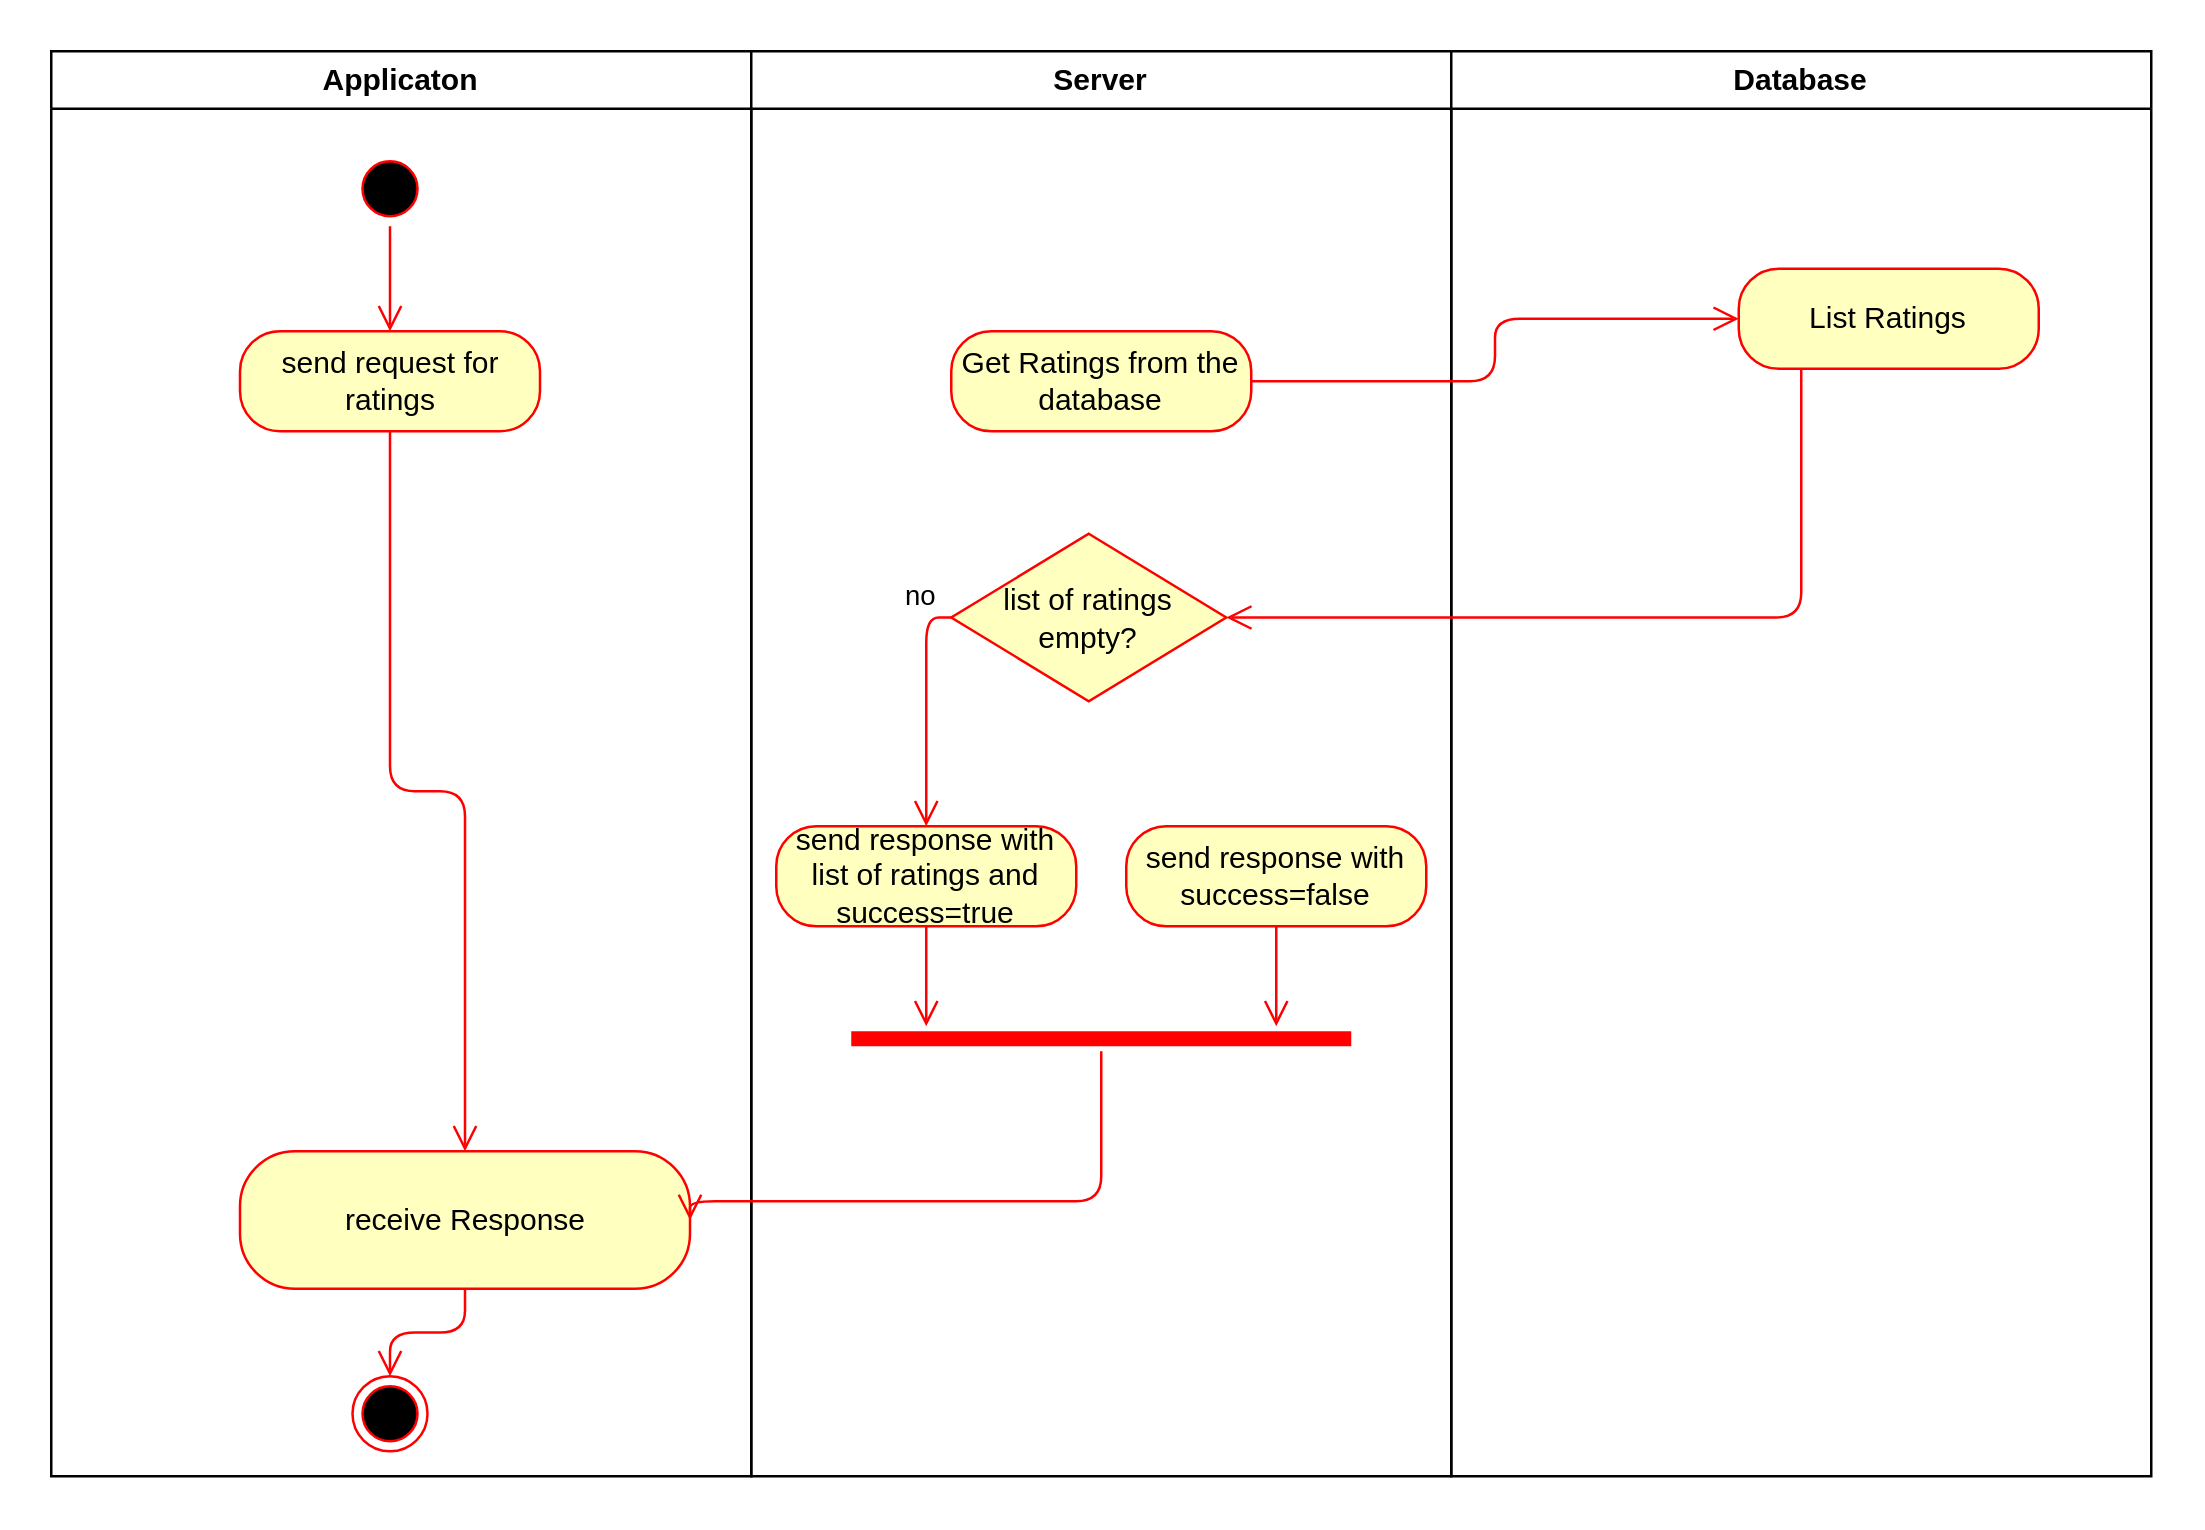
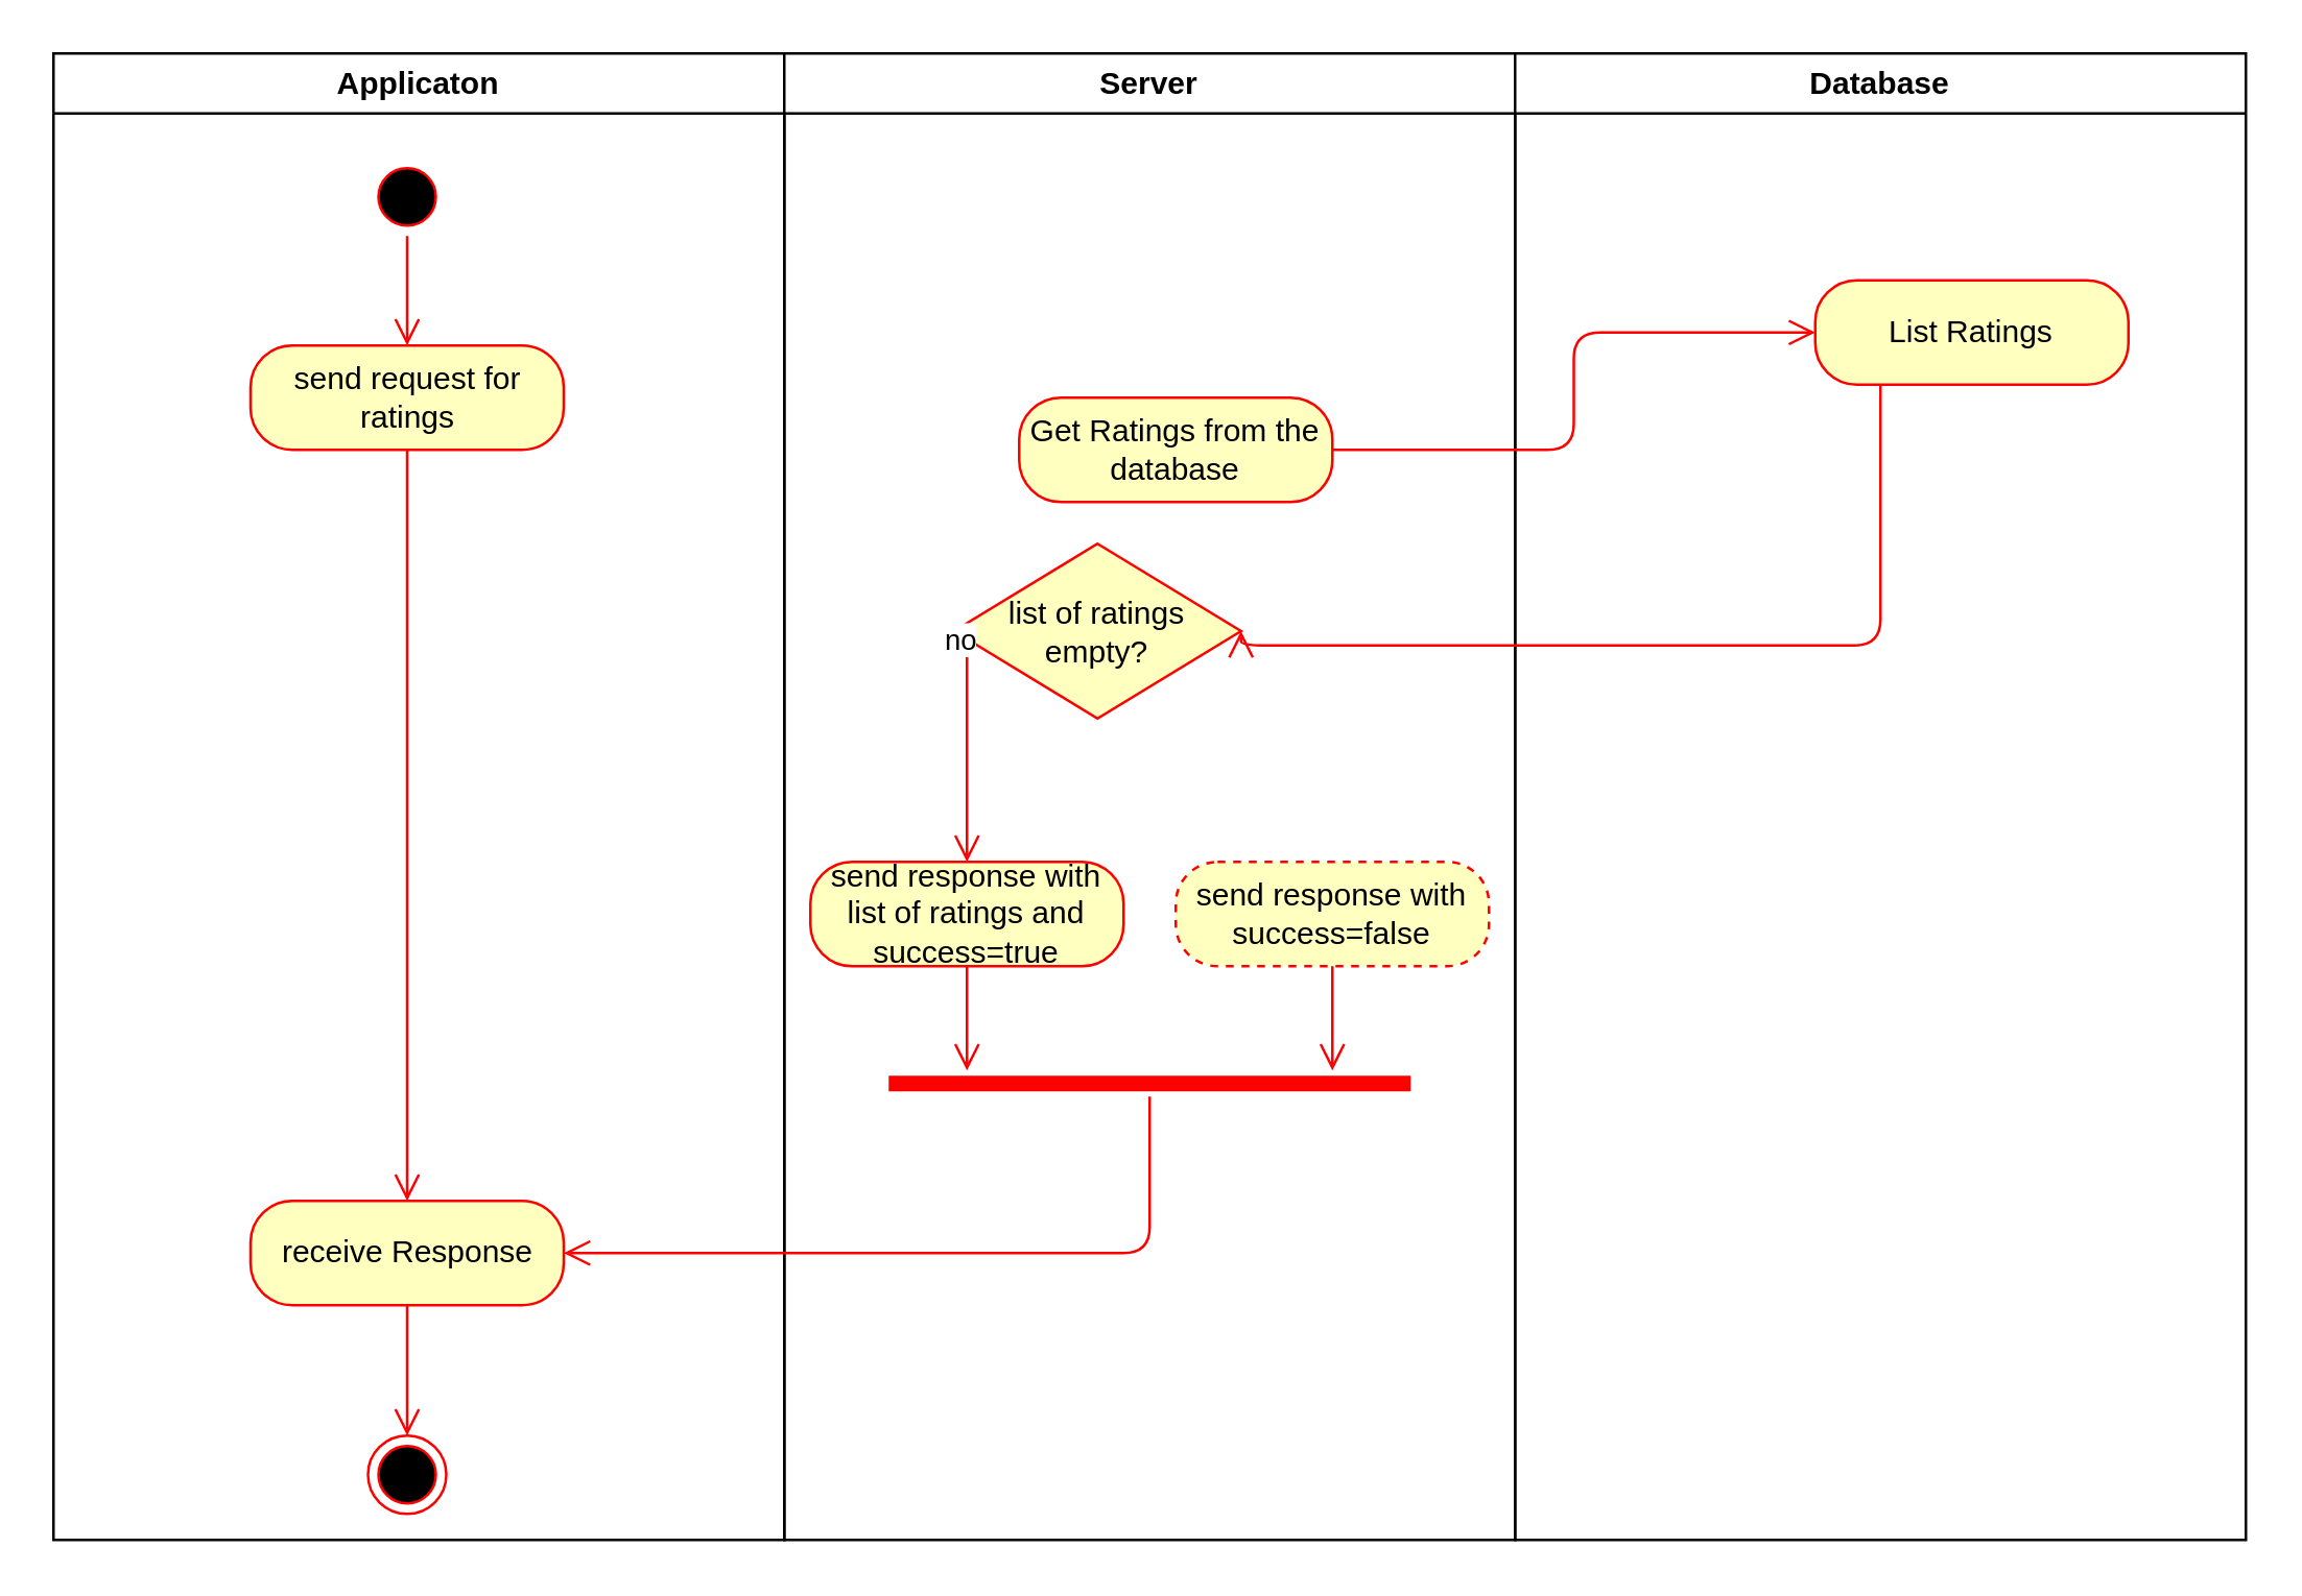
  <mxCell id="0" />
  <mxCell id="1" parent="0" />
  <mxCell id="2" value="Applicaton" style="swimlane;whiteSpace=wrap" parent="1" vertex="1"><mxGeometry x="20" y="20" width="280" height="570" as="geometry" /></mxCell>
  <mxCell id="3" value="send request for ratings" style="rounded=1;whiteSpace=wrap;html=1;arcSize=40;fontColor=#000000;fillColor=#ffffc0;strokeColor=#ff0000;" vertex="1" parent="2"><mxGeometry x="75.5" y="112" width="120" height="40" as="geometry" /></mxCell>
  <mxCell id="4" value="" style="ellipse;shape=endState;fillColor=#000000;strokeColor=#ff0000" parent="2" vertex="1"><mxGeometry x="120.5" y="530" width="30" height="30" as="geometry" /></mxCell>
  <mxCell id="5" value="" style="ellipse;html=1;shape=startState;fillColor=#000000;strokeColor=#ff0000;" vertex="1" parent="2"><mxGeometry x="120.5" y="40" width="30" height="30" as="geometry" /></mxCell>
  <mxCell id="6" value="" style="edgeStyle=orthogonalEdgeStyle;html=1;verticalAlign=bottom;endArrow=open;endSize=8;strokeColor=#ff0000;entryX=0.5;entryY=0;entryDx=0;entryDy=0;" edge="1" source="5" parent="2" target="3"><mxGeometry relative="1" as="geometry"><mxPoint x="205" y="142" as="targetPoint" /></mxGeometry></mxCell>
- <mxCell id="7" value="receive Response" style="rounded=1;whiteSpace=wrap;html=1;arcSize=40;fontColor=#000000;fillColor=#ffffc0;strokeColor=#ff0000;" vertex="1" parent="2"><mxGeometry x="75.5" y="440" width="180" height="55" as="geometry" /></mxCell>
+ <mxCell id="7" value="receive Response" style="rounded=1;whiteSpace=wrap;html=1;arcSize=40;fontColor=#000000;fillColor=#ffffc0;strokeColor=#ff0000;" vertex="1" parent="2"><mxGeometry x="75.5" y="440" width="120" height="40" as="geometry" /></mxCell>
  <mxCell id="8" value="" style="edgeStyle=orthogonalEdgeStyle;html=1;verticalAlign=bottom;endArrow=open;endSize=8;strokeColor=#ff0000;entryX=0.5;entryY=0;entryDx=0;entryDy=0;" edge="1" source="7" parent="2" target="4"><mxGeometry relative="1" as="geometry"><mxPoint x="120" y="520" as="targetPoint" /></mxGeometry></mxCell>
  <mxCell id="9" value="Server" style="swimlane;whiteSpace=wrap" parent="1" vertex="1"><mxGeometry x="300" y="20" width="280" height="570" as="geometry" /></mxCell>
- <mxCell id="10" value="Get Ratings from the database" style="rounded=1;whiteSpace=wrap;html=1;arcSize=40;fontColor=#000000;fillColor=#ffffc0;strokeColor=#ff0000;" vertex="1" parent="9"><mxGeometry x="80" y="112" width="120" height="40" as="geometry" /></mxCell>
- <mxCell id="11" value="&lt;div&gt;list of ratings&lt;/div&gt;&lt;div&gt;empty?&lt;br&gt;&lt;/div&gt;" style="rhombus;whiteSpace=wrap;html=1;fillColor=#ffffc0;strokeColor=#ff0000;" vertex="1" parent="9"><mxGeometry x="80" y="193" width="110" height="67" as="geometry" /></mxCell>
+ <mxCell id="10" value="Get Ratings from the database" style="rounded=1;whiteSpace=wrap;html=1;arcSize=40;fontColor=#000000;fillColor=#ffffc0;strokeColor=#ff0000;" vertex="1" parent="9"><mxGeometry x="90" y="132" width="120" height="40" as="geometry" /></mxCell>
+ <mxCell id="11" value="&lt;div&gt;list of ratings&lt;/div&gt;&lt;div&gt;empty?&lt;br&gt;&lt;/div&gt;" style="rhombus;whiteSpace=wrap;html=1;fillColor=#ffffc0;strokeColor=#ff0000;" vertex="1" parent="9"><mxGeometry x="65" y="188" width="110" height="67" as="geometry" /></mxCell>
  <mxCell id="12" value="no" style="edgeStyle=orthogonalEdgeStyle;html=1;align=left;verticalAlign=bottom;endArrow=open;endSize=8;strokeColor=#ff0000;entryX=0.5;entryY=0;entryDx=0;entryDy=0;" edge="1" source="11" parent="9" target="13"><mxGeometry x="-0.783" y="10" relative="1" as="geometry"><mxPoint x="50" y="290" as="targetPoint" /><Array as="points"><mxPoint x="70" y="226" /></Array><mxPoint x="-20" as="offset" /></mxGeometry></mxCell>
  <mxCell id="13" value="send response with list of ratings and success=true" style="rounded=1;whiteSpace=wrap;html=1;arcSize=40;fontColor=#000000;fillColor=#ffffc0;strokeColor=#ff0000;" vertex="1" parent="9"><mxGeometry x="10" y="310" width="120" height="40" as="geometry" /></mxCell>
  <mxCell id="14" value="" style="edgeStyle=orthogonalEdgeStyle;html=1;verticalAlign=bottom;endArrow=open;endSize=8;strokeColor=#ff0000;" edge="1" source="13" parent="9" target="17"><mxGeometry relative="1" as="geometry"><mxPoint x="140" y="400" as="targetPoint" /><Array as="points"><mxPoint x="70" y="400" /><mxPoint x="70" y="400" /></Array></mxGeometry></mxCell>
- <mxCell id="15" value="send response with success=false" style="rounded=1;whiteSpace=wrap;html=1;arcSize=40;fontColor=#000000;fillColor=#ffffc0;strokeColor=#ff0000;" vertex="1" parent="9"><mxGeometry x="150" y="310" width="120" height="40" as="geometry" /></mxCell>
+ <mxCell id="15" value="send response with success=false" style="rounded=1;whiteSpace=wrap;html=1;arcSize=40;fontColor=#000000;fillColor=#ffffc0;strokeColor=#ff0000;dashed=1;" vertex="1" parent="9"><mxGeometry x="150" y="310" width="120" height="40" as="geometry" /></mxCell>
  <mxCell id="16" value="" style="edgeStyle=orthogonalEdgeStyle;html=1;verticalAlign=bottom;endArrow=open;endSize=8;strokeColor=#ff0000;" edge="1" source="15" parent="9" target="17"><mxGeometry relative="1" as="geometry"><mxPoint x="220" y="400" as="targetPoint" /><Array as="points"><mxPoint x="210" y="400" /><mxPoint x="210" y="400" /></Array></mxGeometry></mxCell>
  <mxCell id="17" value="" style="shape=line;html=1;strokeWidth=6;strokeColor=#ff0000;" vertex="1" parent="9"><mxGeometry x="40" y="390" width="200" height="10" as="geometry" /></mxCell>
  <mxCell id="18" value="Database" style="swimlane;whiteSpace=wrap" parent="1" vertex="1"><mxGeometry x="580" y="20" width="280" height="570" as="geometry" /></mxCell>
  <mxCell id="19" value="List Ratings" style="rounded=1;whiteSpace=wrap;html=1;arcSize=40;fontColor=#000000;fillColor=#ffffc0;strokeColor=#ff0000;" vertex="1" parent="18"><mxGeometry x="115" y="87" width="120" height="40" as="geometry" /></mxCell>
  <mxCell id="20" value="" style="edgeStyle=orthogonalEdgeStyle;html=1;verticalAlign=bottom;endArrow=open;endSize=8;strokeColor=#ff0000;" edge="1" source="3" parent="1" target="7"><mxGeometry relative="1" as="geometry"><mxPoint x="165" y="250" as="targetPoint" /></mxGeometry></mxCell>
  <mxCell id="21" value="" style="edgeStyle=orthogonalEdgeStyle;html=1;verticalAlign=bottom;endArrow=open;endSize=8;strokeColor=#ff0000;entryX=0;entryY=0.5;entryDx=0;entryDy=0;" edge="1" source="10" parent="1" target="19"><mxGeometry relative="1" as="geometry"><mxPoint x="439.5" y="232" as="targetPoint" /></mxGeometry></mxCell>
  <mxCell id="22" value="" style="edgeStyle=orthogonalEdgeStyle;html=1;verticalAlign=bottom;endArrow=open;endSize=8;strokeColor=#ff0000;entryX=1;entryY=0.5;entryDx=0;entryDy=0;" edge="1" source="19" parent="1" target="11"><mxGeometry relative="1" as="geometry"><mxPoint x="720" y="222" as="targetPoint" /><Array as="points"><mxPoint x="720" y="247" /></Array></mxGeometry></mxCell>
  <mxCell id="23" value="" style="edgeStyle=orthogonalEdgeStyle;html=1;verticalAlign=bottom;endArrow=open;endSize=8;strokeColor=#ff0000;entryX=1;entryY=0.5;entryDx=0;entryDy=0;" edge="1" source="17" parent="1" target="7"><mxGeometry relative="1" as="geometry"><mxPoint x="450" y="510" as="targetPoint" /><Array as="points"><mxPoint x="440" y="480" /></Array></mxGeometry></mxCell>
